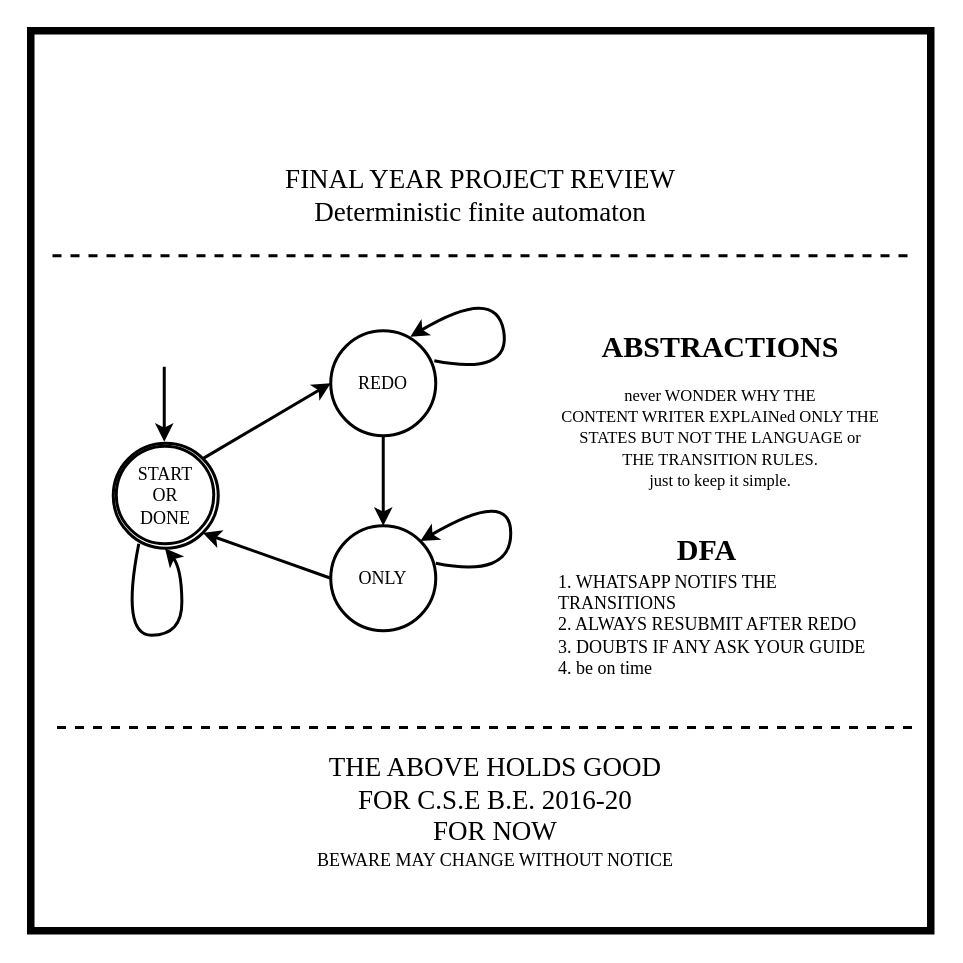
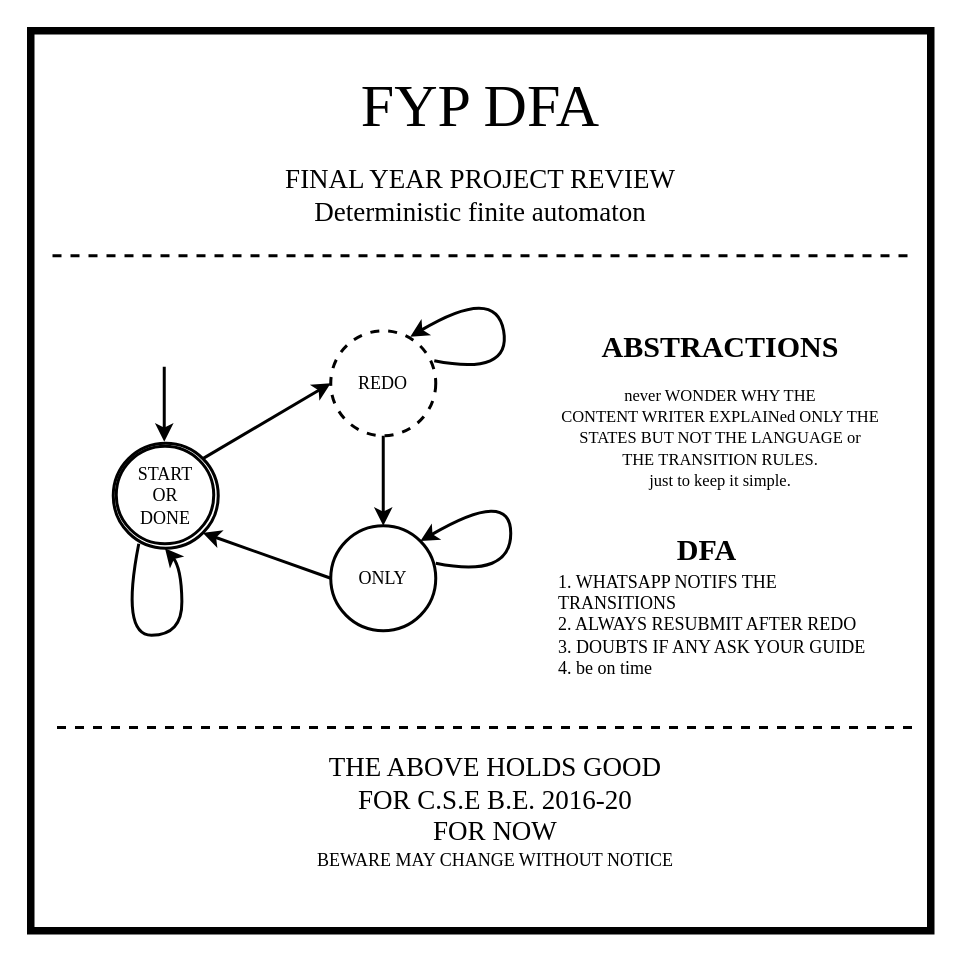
  <mxCell id="0" />
  <mxCell id="1" parent="0" />
  <mxCell id="2" value="" style="whiteSpace=wrap;html=1;aspect=fixed;strokeWidth=5;" parent="1" vertex="1"><mxGeometry x="20" y="20" width="600" height="600" as="geometry" /></mxCell>
+ <mxCell id="3" value="&lt;font face=&quot;xkcd&quot;&gt;&lt;span style=&quot;font-size: 40px&quot;&gt;FYP DFA&lt;/span&gt;&lt;br&gt;&lt;/font&gt;" style="text;html=1;strokeColor=none;fillColor=none;align=center;verticalAlign=middle;whiteSpace=wrap;rounded=0;" parent="1" vertex="1"><mxGeometry x="110" y="60" width="420" height="20" as="geometry" /></mxCell>
  <mxCell id="4" value="&lt;font face=&quot;xkcd&quot;&gt;&lt;span style=&quot;font-size: 18px&quot;&gt;FINAL YEAR PROJECT REVIEW&lt;br&gt;Deterministic finite automaton&lt;/span&gt;&lt;br&gt;&lt;/font&gt;" style="text;html=1;strokeColor=none;fillColor=none;align=center;verticalAlign=middle;whiteSpace=wrap;rounded=0;" parent="1" vertex="1"><mxGeometry x="110" y="120" width="420" height="20" as="geometry" /></mxCell>
  <mxCell id="5" value="" style="endArrow=none;dashed=1;html=1;strokeWidth=2;" parent="1" edge="1"><mxGeometry width="50" height="50" relative="1" as="geometry"><mxPoint x="604.5" y="170" as="sourcePoint" /><mxPoint x="29.5" y="170" as="targetPoint" /></mxGeometry></mxCell>
  <mxCell id="6" value="" style="endArrow=none;dashed=1;html=1;strokeWidth=2;" parent="1" edge="1"><mxGeometry width="50" height="50" relative="1" as="geometry"><mxPoint x="607.5" y="484.5" as="sourcePoint" /><mxPoint x="32.5" y="484.5" as="targetPoint" /></mxGeometry></mxCell>
  <mxCell id="7" value="&lt;font face=&quot;xkcd&quot;&gt;&lt;span style=&quot;font-size: 18px&quot;&gt;THE ABOVE HOLDS GOOD &lt;br&gt;FOR C.S.E B.E. 2016-20 &lt;br&gt;FOR NOW&lt;br&gt;&lt;/span&gt;BEWARE MAY CHANGE WITHOUT NOTICE&lt;br&gt;&lt;/font&gt;" style="text;html=1;strokeColor=none;fillColor=none;align=center;verticalAlign=middle;whiteSpace=wrap;rounded=0;" parent="1" vertex="1"><mxGeometry x="100" y="530" width="460" height="20" as="geometry" /></mxCell>
  <mxCell id="8" value="&lt;font face=&quot;xkcd&quot;&gt;&lt;font style=&quot;font-size: 11px&quot;&gt;never WONDER WHY THE &lt;br&gt;CONTENT WRITER EXPLAINed ONLY THE STATES BUT NOT THE LANGUAGE or THE&amp;nbsp;&lt;/font&gt;&lt;/font&gt;&lt;span style=&quot;font-family: &amp;#34;xkcd&amp;#34; ; font-size: 11px&quot;&gt;TRANSITION&amp;nbsp;RULES.&lt;/span&gt;&lt;font face=&quot;xkcd&quot;&gt;&lt;font style=&quot;font-size: 11px&quot;&gt;&lt;br&gt;just to keep it simple.&lt;/font&gt;&lt;br&gt;&lt;/font&gt;" style="text;html=1;strokeColor=none;fillColor=none;align=center;verticalAlign=middle;whiteSpace=wrap;rounded=0;" parent="1" vertex="1"><mxGeometry x="370" y="281" width="220" height="20" as="geometry" /></mxCell>
  <mxCell id="9" value="&lt;font face=&quot;xkcd&quot;&gt;&lt;font style=&quot;font-size: 20px&quot;&gt;&lt;b&gt;ABSTRACTIONS&lt;/b&gt;&lt;/font&gt;&lt;br&gt;&lt;/font&gt;" style="text;html=1;strokeColor=none;fillColor=none;align=center;verticalAlign=middle;whiteSpace=wrap;rounded=0;" parent="1" vertex="1"><mxGeometry x="370" y="220" width="220" height="20" as="geometry" /></mxCell>
  <mxCell id="10" value="&lt;font face=&quot;xkcd&quot;&gt;START&lt;br&gt;OR&lt;br&gt;DONE&lt;br&gt;&lt;/font&gt;" style="ellipse;whiteSpace=wrap;html=1;aspect=fixed;strokeWidth=2;" vertex="1" parent="1"><mxGeometry x="75" y="295" width="70" height="70" as="geometry" /></mxCell>
  <mxCell id="11" value="&lt;font face=&quot;xkcd&quot;&gt;ONLY&lt;/font&gt;" style="ellipse;whiteSpace=wrap;html=1;aspect=fixed;strokeWidth=2;" vertex="1" parent="1"><mxGeometry x="220" y="350" width="70" height="70" as="geometry" /></mxCell>
- <mxCell id="12" value="&lt;font face=&quot;xkcd&quot;&gt;REDO&lt;/font&gt;" style="ellipse;whiteSpace=wrap;html=1;aspect=fixed;strokeWidth=2;" vertex="1" parent="1"><mxGeometry x="220" y="220" width="70" height="70" as="geometry" /></mxCell>
+ <mxCell id="12" value="&lt;font face=&quot;xkcd&quot;&gt;REDO&lt;/font&gt;" style="ellipse;whiteSpace=wrap;html=1;aspect=fixed;strokeWidth=2;dashed=1;" vertex="1" parent="1"><mxGeometry x="220" y="220" width="70" height="70" as="geometry" /></mxCell>
  <mxCell id="13" value="" style="endArrow=classic;html=1;exitX=1;exitY=0;exitDx=0;exitDy=0;entryX=0;entryY=0.5;entryDx=0;entryDy=0;strokeWidth=2;" edge="1" parent="1" source="10" target="12"><mxGeometry width="50" height="50" relative="1" as="geometry"><mxPoint x="20" y="690" as="sourcePoint" /><mxPoint x="70" y="640" as="targetPoint" /></mxGeometry></mxCell>
  <mxCell id="14" value="" style="curved=1;endArrow=classic;html=1;strokeWidth=2;entryX=1;entryY=0;entryDx=0;entryDy=0;" edge="1" parent="1" target="11"><mxGeometry width="50" height="50" relative="1" as="geometry"><mxPoint x="290" y="375" as="sourcePoint" /><mxPoint x="290" y="355" as="targetPoint" /><Array as="points"><mxPoint x="340" y="385" /><mxPoint x="340" y="325" /></Array></mxGeometry></mxCell>
  <mxCell id="15" value="" style="curved=1;endArrow=classic;html=1;strokeWidth=2;exitX=0.986;exitY=0.286;exitDx=0;exitDy=0;exitPerimeter=0;entryX=0.757;entryY=0.057;entryDx=0;entryDy=0;entryPerimeter=0;" edge="1" parent="1" source="12" target="12"><mxGeometry width="50" height="50" relative="1" as="geometry"><mxPoint x="290.5" y="240" as="sourcePoint" /><mxPoint x="280" y="225" as="targetPoint" /><Array as="points"><mxPoint x="340.5" y="250" /><mxPoint x="330" y="190" /></Array></mxGeometry></mxCell>
  <mxCell id="16" value="" style="endArrow=classic;html=1;exitX=0.5;exitY=1;exitDx=0;exitDy=0;entryX=0.5;entryY=0;entryDx=0;entryDy=0;strokeWidth=2;" edge="1" parent="1" source="12" target="11"><mxGeometry width="50" height="50" relative="1" as="geometry"><mxPoint x="144.749" y="315.251" as="sourcePoint" /><mxPoint x="230" y="265" as="targetPoint" /></mxGeometry></mxCell>
  <mxCell id="17" value="" style="endArrow=classic;html=1;exitX=0;exitY=0.5;exitDx=0;exitDy=0;entryX=1;entryY=1;entryDx=0;entryDy=0;strokeWidth=2;" edge="1" parent="1" source="11" target="10"><mxGeometry width="50" height="50" relative="1" as="geometry"><mxPoint x="144.749" y="315.251" as="sourcePoint" /><mxPoint x="230" y="265" as="targetPoint" /></mxGeometry></mxCell>
  <mxCell id="18" value="" style="endArrow=classic;html=1;entryX=0.5;entryY=0;entryDx=0;entryDy=0;strokeWidth=2;" edge="1" parent="1"><mxGeometry width="50" height="50" relative="1" as="geometry"><mxPoint x="109" y="244" as="sourcePoint" /><mxPoint x="109" y="294" as="targetPoint" /></mxGeometry></mxCell>
  <mxCell id="19" value="&lt;font face=&quot;xkcd&quot;&gt;&lt;br&gt;&lt;/font&gt;" style="ellipse;whiteSpace=wrap;html=1;aspect=fixed;strokeWidth=2;fillColor=none;" vertex="1" parent="1"><mxGeometry x="77" y="297" width="65" height="65" as="geometry" /></mxCell>
  <mxCell id="20" value="&lt;font face=&quot;xkcd&quot; style=&quot;font-size: 12px&quot;&gt;&lt;span&gt;1. WHATSAPP NOTIFS THE TRANSITIONS&lt;br&gt;&lt;/span&gt;2. ALWAYS RESUBMIT AFTER REDO&lt;br&gt;3. DOUBTS IF ANY ASK YOUR GUIDE&lt;br&gt;4. be on time&lt;br&gt;&lt;/font&gt;" style="text;html=1;strokeColor=none;fillColor=none;align=left;verticalAlign=middle;whiteSpace=wrap;rounded=0;" vertex="1" parent="1"><mxGeometry x="370" y="406" width="220" height="20" as="geometry" /></mxCell>
  <mxCell id="21" value="&lt;font face=&quot;xkcd&quot;&gt;&lt;span style=&quot;font-size: 20px&quot;&gt;&lt;b&gt;DFA&lt;/b&gt;&lt;/span&gt;&lt;br&gt;&lt;/font&gt;" style="text;html=1;strokeColor=none;fillColor=none;align=center;verticalAlign=middle;whiteSpace=wrap;rounded=0;" vertex="1" parent="1"><mxGeometry x="352" y="355" width="238" height="20" as="geometry" /></mxCell>
  <mxCell id="22" value="" style="curved=1;endArrow=classic;html=1;strokeWidth=2;exitX=0.231;exitY=0.954;exitDx=0;exitDy=0;exitPerimeter=0;entryX=0.5;entryY=1;entryDx=0;entryDy=0;" edge="1" parent="1"><mxGeometry width="50" height="50" relative="1" as="geometry"><mxPoint x="92.015" y="362.01" as="sourcePoint" /><mxPoint x="109.5" y="365" as="targetPoint" /><Array as="points"><mxPoint x="80" y="423" /><mxPoint x="121" y="423" /><mxPoint x="120.5" y="378" /></Array></mxGeometry></mxCell>
  <mxCell id="23" style="edgeStyle=orthogonalEdgeStyle;rounded=0;orthogonalLoop=1;jettySize=auto;html=1;exitX=0.5;exitY=1;exitDx=0;exitDy=0;strokeWidth=2;" edge="1" parent="1"><mxGeometry relative="1" as="geometry"><mxPoint x="471" y="381" as="sourcePoint" /><mxPoint x="471" y="381" as="targetPoint" /></mxGeometry></mxCell>
